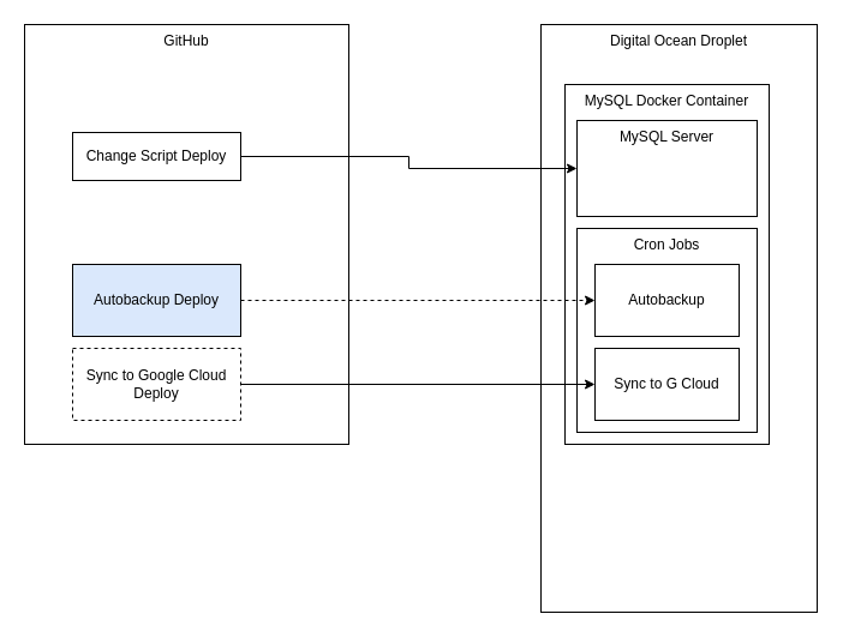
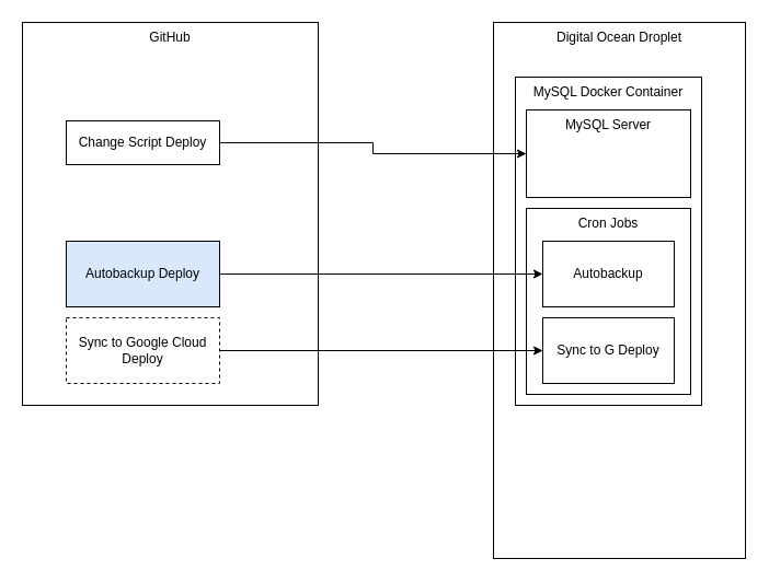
  <mxCell id="0" />
  <mxCell id="1" parent="0" />
  <mxCell id="2" value="GitHub" style="rounded=0;whiteSpace=wrap;html=1;verticalAlign=top;" vertex="1" parent="1"><mxGeometry x="20" y="20" width="270" height="350" as="geometry" /></mxCell>
  <mxCell id="3" value="Digital Ocean Droplet" style="rounded=0;whiteSpace=wrap;html=1;verticalAlign=top;" vertex="1" parent="1"><mxGeometry x="450" y="20" width="230" height="490" as="geometry" /></mxCell>
  <mxCell id="4" value="MySQL Docker Container" style="rounded=0;whiteSpace=wrap;html=1;verticalAlign=top;" vertex="1" parent="1"><mxGeometry x="470" y="70" width="170" height="300" as="geometry" /></mxCell>
  <mxCell id="5" value="MySQL Server" style="rounded=0;whiteSpace=wrap;html=1;verticalAlign=top;" vertex="1" parent="1"><mxGeometry x="480" y="100" width="150" height="80" as="geometry" /></mxCell>
  <mxCell id="6" value="Cron Jobs" style="rounded=0;whiteSpace=wrap;html=1;verticalAlign=top;" vertex="1" parent="1"><mxGeometry x="480" y="190" width="150" height="170" as="geometry" /></mxCell>
  <mxCell id="7" style="edgeStyle=orthogonalEdgeStyle;rounded=0;orthogonalLoop=1;jettySize=auto;html=1;entryX=0;entryY=0.5;entryDx=0;entryDy=0;" edge="1" parent="1" source="8" target="5"><mxGeometry relative="1" as="geometry" /></mxCell>
  <mxCell id="8" value="Change Script Deploy" style="rounded=0;whiteSpace=wrap;html=1;" vertex="1" parent="1"><mxGeometry x="60" y="110" width="140" height="40" as="geometry" /></mxCell>
- <mxCell id="9" style="edgeStyle=orthogonalEdgeStyle;rounded=0;orthogonalLoop=1;jettySize=auto;html=1;entryX=0;entryY=0.5;entryDx=0;entryDy=0;dashed=1;" edge="1" parent="1" source="10" target="13"><mxGeometry relative="1" as="geometry" /></mxCell>
+ <mxCell id="9" style="edgeStyle=orthogonalEdgeStyle;rounded=0;orthogonalLoop=1;jettySize=auto;html=1;entryX=0;entryY=0.5;entryDx=0;entryDy=0;" edge="1" parent="1" source="10" target="13"><mxGeometry relative="1" as="geometry" /></mxCell>
  <mxCell id="10" value="Autobackup Deploy" style="rounded=0;whiteSpace=wrap;html=1;fillColor=#dae8fc;" vertex="1" parent="1"><mxGeometry x="60" y="220" width="140" height="60" as="geometry" /></mxCell>
  <mxCell id="11" style="edgeStyle=orthogonalEdgeStyle;rounded=0;orthogonalLoop=1;jettySize=auto;html=1;entryX=0;entryY=0.5;entryDx=0;entryDy=0;" edge="1" parent="1" source="12" target="14"><mxGeometry relative="1" as="geometry" /></mxCell>
  <mxCell id="12" value="Sync to Google Cloud Deploy" style="rounded=0;whiteSpace=wrap;html=1;dashed=1;" vertex="1" parent="1"><mxGeometry x="60" y="290" width="140" height="60" as="geometry" /></mxCell>
  <mxCell id="13" value="Autobackup" style="rounded=0;whiteSpace=wrap;html=1;" vertex="1" parent="1"><mxGeometry x="495" y="220" width="120" height="60" as="geometry" /></mxCell>
- <mxCell id="14" value="Sync to G Cloud" style="rounded=0;whiteSpace=wrap;html=1;" vertex="1" parent="1"><mxGeometry x="495" y="290" width="120" height="60" as="geometry" /></mxCell>
+ <mxCell id="14" value="Sync to G Deploy" style="rounded=0;whiteSpace=wrap;html=1;" vertex="1" parent="1"><mxGeometry x="495" y="290" width="120" height="60" as="geometry" /></mxCell>
